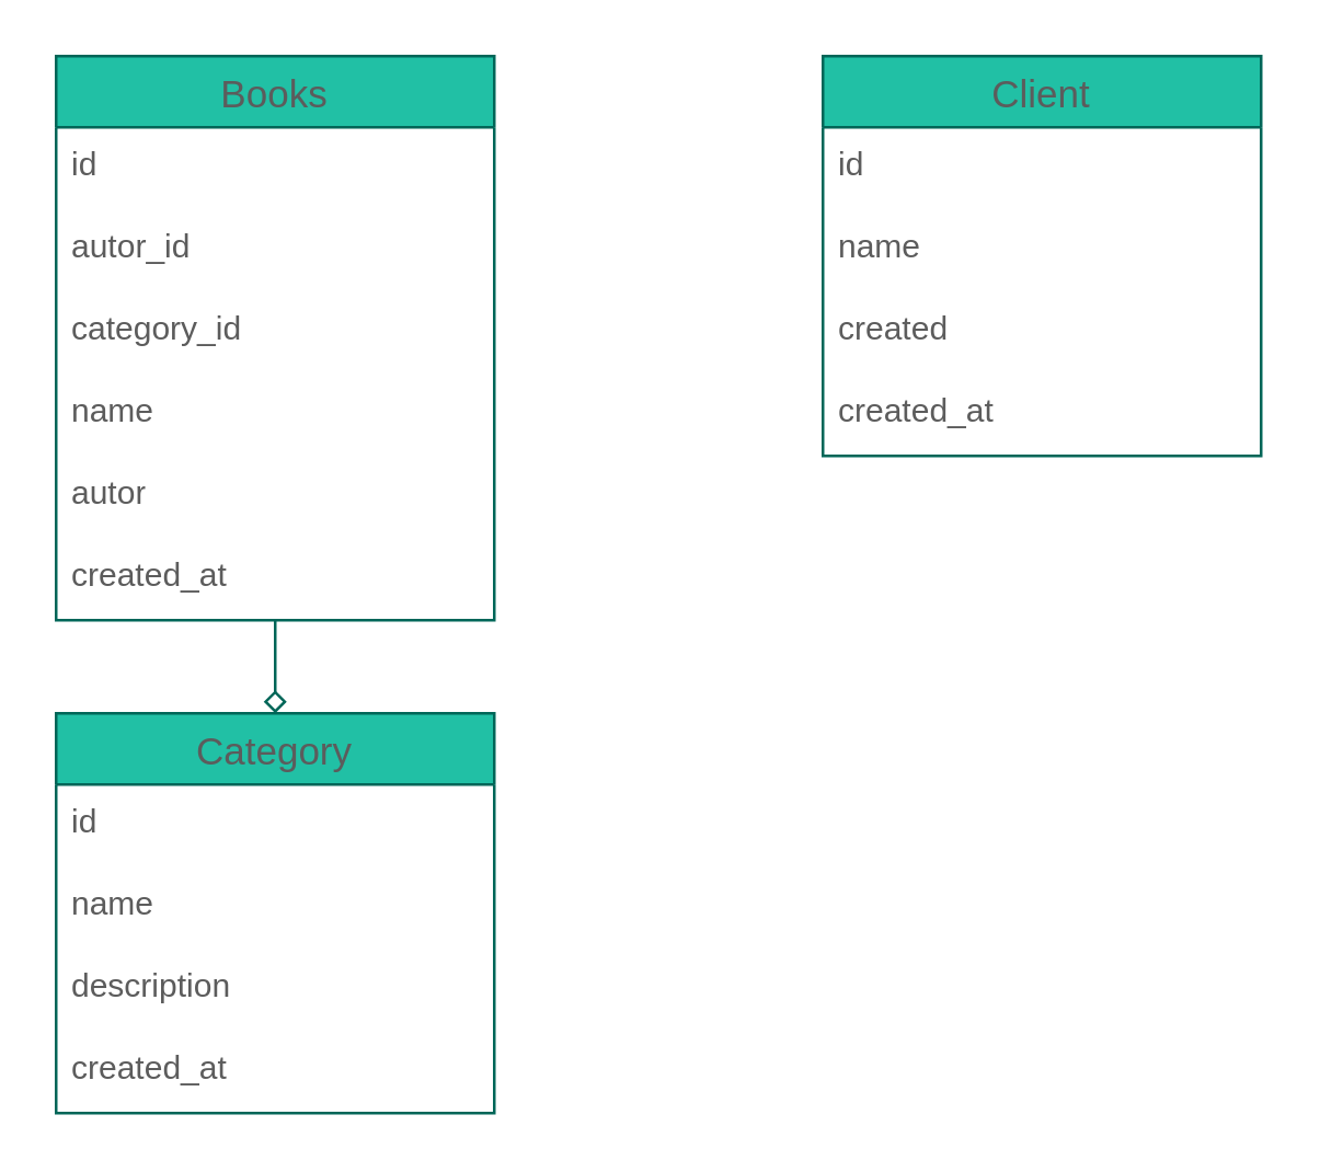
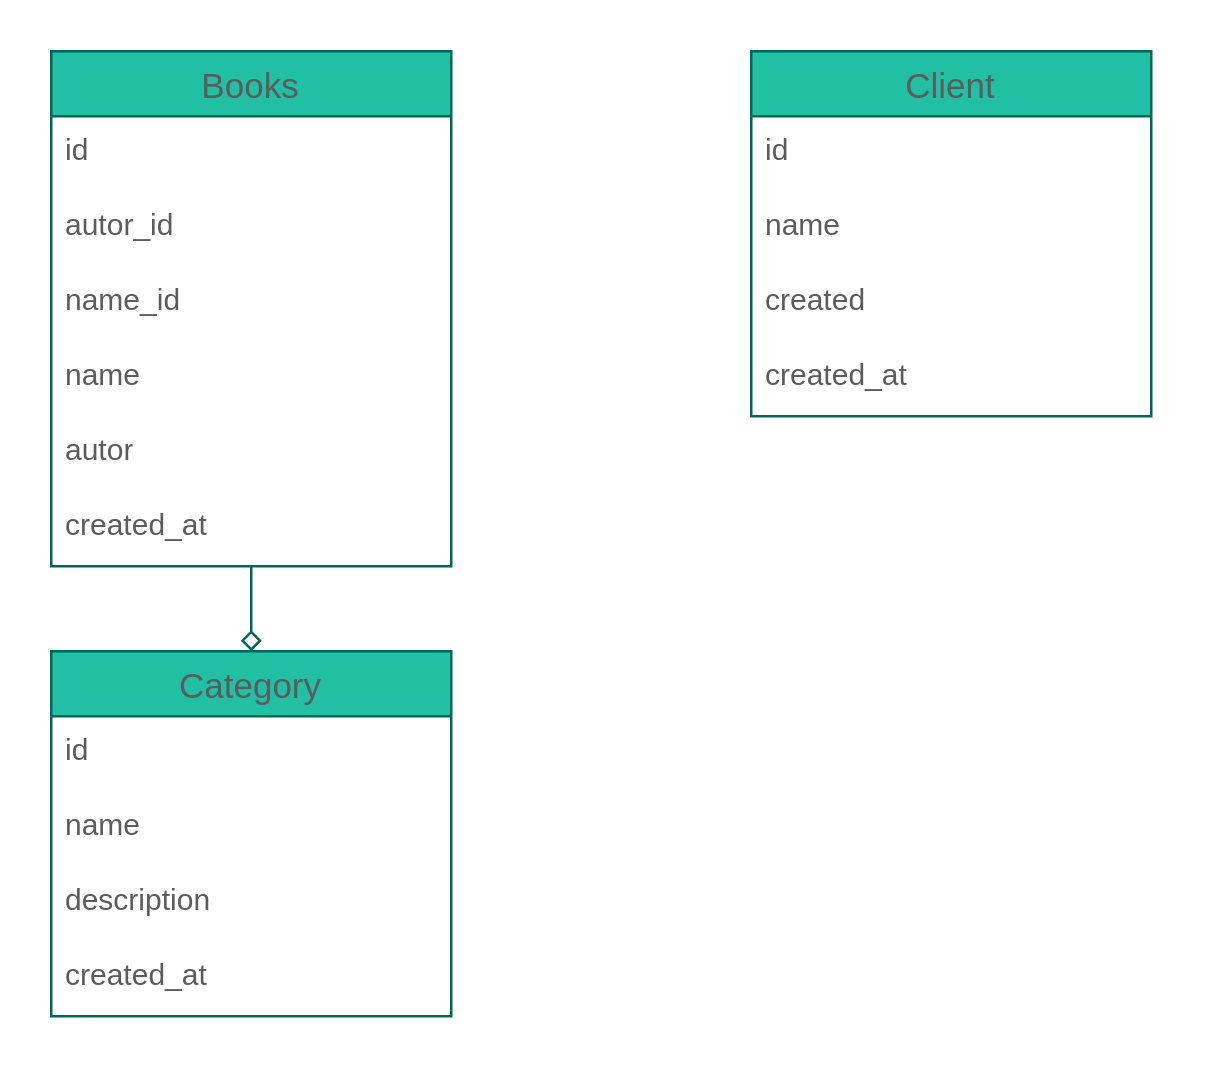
  <mxCell id="0" />
  <mxCell id="1" parent="0" />
  <mxCell id="2" style="edgeStyle=none;rounded=0;orthogonalLoop=1;jettySize=auto;html=1;entryX=0.5;entryY=0;entryDx=0;entryDy=0;strokeColor=#006658;fontColor=#5C5C5C;fillColor=#21C0A5;endArrow=diamond;endFill=0;" parent="1" source="3" target="15" edge="1"><mxGeometry relative="1" as="geometry" /></mxCell>
  <mxCell id="3" value="Books" style="swimlane;fontStyle=0;childLayout=stackLayout;horizontal=1;startSize=26;horizontalStack=0;resizeParent=1;resizeParentMax=0;resizeLast=0;collapsible=1;marginBottom=0;align=center;fontSize=14;strokeColor=#006658;fontColor=#5C5C5C;fillColor=#21C0A5;" parent="1" vertex="1"><mxGeometry x="20" y="20" width="160" height="206" as="geometry"><mxRectangle x="610" y="140" width="60" height="30" as="alternateBounds" /></mxGeometry></mxCell>
  <mxCell id="4" value="id" style="text;strokeColor=none;fillColor=none;spacingLeft=4;spacingRight=4;overflow=hidden;rotatable=0;points=[[0,0.5],[1,0.5]];portConstraint=eastwest;fontSize=12;whiteSpace=wrap;html=1;fontColor=#5C5C5C;" parent="3" vertex="1"><mxGeometry y="26" width="160" height="30" as="geometry" /></mxCell>
  <mxCell id="5" value="autor_id" style="text;strokeColor=none;fillColor=none;spacingLeft=4;spacingRight=4;overflow=hidden;rotatable=0;points=[[0,0.5],[1,0.5]];portConstraint=eastwest;fontSize=12;whiteSpace=wrap;html=1;fontColor=#5C5C5C;" parent="3" vertex="1"><mxGeometry y="56" width="160" height="30" as="geometry" /></mxCell>
- <mxCell id="6" value="category_id" style="text;strokeColor=none;fillColor=none;spacingLeft=4;spacingRight=4;overflow=hidden;rotatable=0;points=[[0,0.5],[1,0.5]];portConstraint=eastwest;fontSize=12;whiteSpace=wrap;html=1;fontColor=#5C5C5C;" parent="3" vertex="1"><mxGeometry y="86" width="160" height="30" as="geometry" /></mxCell>
+ <mxCell id="6" value="name_id" style="text;strokeColor=none;fillColor=none;spacingLeft=4;spacingRight=4;overflow=hidden;rotatable=0;points=[[0,0.5],[1,0.5]];portConstraint=eastwest;fontSize=12;whiteSpace=wrap;html=1;fontColor=#5C5C5C;" parent="3" vertex="1"><mxGeometry y="86" width="160" height="30" as="geometry" /></mxCell>
  <mxCell id="7" value="name" style="text;strokeColor=none;fillColor=none;spacingLeft=4;spacingRight=4;overflow=hidden;rotatable=0;points=[[0,0.5],[1,0.5]];portConstraint=eastwest;fontSize=12;whiteSpace=wrap;html=1;fontColor=#5C5C5C;" parent="3" vertex="1"><mxGeometry y="116" width="160" height="30" as="geometry" /></mxCell>
  <mxCell id="8" value="autor" style="text;strokeColor=none;fillColor=none;spacingLeft=4;spacingRight=4;overflow=hidden;rotatable=0;points=[[0,0.5],[1,0.5]];portConstraint=eastwest;fontSize=12;whiteSpace=wrap;html=1;fontColor=#5C5C5C;" parent="3" vertex="1"><mxGeometry y="146" width="160" height="30" as="geometry" /></mxCell>
  <mxCell id="9" value="created_at" style="text;strokeColor=none;fillColor=none;spacingLeft=4;spacingRight=4;overflow=hidden;rotatable=0;points=[[0,0.5],[1,0.5]];portConstraint=eastwest;fontSize=12;whiteSpace=wrap;html=1;fontColor=#5C5C5C;" parent="3" vertex="1"><mxGeometry y="176" width="160" height="30" as="geometry" /></mxCell>
  <mxCell id="10" value="Client" style="swimlane;fontStyle=0;childLayout=stackLayout;horizontal=1;startSize=26;horizontalStack=0;resizeParent=1;resizeParentMax=0;resizeLast=0;collapsible=1;marginBottom=0;align=center;fontSize=14;strokeColor=#006658;fontColor=#5C5C5C;fillColor=#21C0A5;" parent="1" vertex="1"><mxGeometry x="300" y="20" width="160" height="146" as="geometry"><mxRectangle x="610" y="140" width="60" height="30" as="alternateBounds" /></mxGeometry></mxCell>
  <mxCell id="11" value="id" style="text;strokeColor=none;fillColor=none;spacingLeft=4;spacingRight=4;overflow=hidden;rotatable=0;points=[[0,0.5],[1,0.5]];portConstraint=eastwest;fontSize=12;whiteSpace=wrap;html=1;fontColor=#5C5C5C;" parent="10" vertex="1"><mxGeometry y="26" width="160" height="30" as="geometry" /></mxCell>
  <mxCell id="12" value="name" style="text;strokeColor=none;fillColor=none;spacingLeft=4;spacingRight=4;overflow=hidden;rotatable=0;points=[[0,0.5],[1,0.5]];portConstraint=eastwest;fontSize=12;whiteSpace=wrap;html=1;fontColor=#5C5C5C;" parent="10" vertex="1"><mxGeometry y="56" width="160" height="30" as="geometry" /></mxCell>
  <mxCell id="13" value="created" style="text;strokeColor=none;fillColor=none;spacingLeft=4;spacingRight=4;overflow=hidden;rotatable=0;points=[[0,0.5],[1,0.5]];portConstraint=eastwest;fontSize=12;whiteSpace=wrap;html=1;fontColor=#5C5C5C;" parent="10" vertex="1"><mxGeometry y="86" width="160" height="30" as="geometry" /></mxCell>
  <mxCell id="14" value="created_at" style="text;strokeColor=none;fillColor=none;spacingLeft=4;spacingRight=4;overflow=hidden;rotatable=0;points=[[0,0.5],[1,0.5]];portConstraint=eastwest;fontSize=12;whiteSpace=wrap;html=1;fontColor=#5C5C5C;" parent="10" vertex="1"><mxGeometry y="116" width="160" height="30" as="geometry" /></mxCell>
  <mxCell id="15" value="Category" style="swimlane;fontStyle=0;childLayout=stackLayout;horizontal=1;startSize=26;horizontalStack=0;resizeParent=1;resizeParentMax=0;resizeLast=0;collapsible=1;marginBottom=0;align=center;fontSize=14;strokeColor=#006658;fontColor=#5C5C5C;fillColor=#21C0A5;" parent="1" vertex="1"><mxGeometry x="20" y="260" width="160" height="146" as="geometry"><mxRectangle x="610" y="140" width="60" height="30" as="alternateBounds" /></mxGeometry></mxCell>
  <mxCell id="16" value="id" style="text;strokeColor=none;fillColor=none;spacingLeft=4;spacingRight=4;overflow=hidden;rotatable=0;points=[[0,0.5],[1,0.5]];portConstraint=eastwest;fontSize=12;whiteSpace=wrap;html=1;fontColor=#5C5C5C;" parent="15" vertex="1"><mxGeometry y="26" width="160" height="30" as="geometry" /></mxCell>
  <mxCell id="17" value="name" style="text;strokeColor=none;fillColor=none;spacingLeft=4;spacingRight=4;overflow=hidden;rotatable=0;points=[[0,0.5],[1,0.5]];portConstraint=eastwest;fontSize=12;whiteSpace=wrap;html=1;fontColor=#5C5C5C;" parent="15" vertex="1"><mxGeometry y="56" width="160" height="30" as="geometry" /></mxCell>
  <mxCell id="18" value="description" style="text;strokeColor=none;fillColor=none;spacingLeft=4;spacingRight=4;overflow=hidden;rotatable=0;points=[[0,0.5],[1,0.5]];portConstraint=eastwest;fontSize=12;whiteSpace=wrap;html=1;fontColor=#5C5C5C;" parent="15" vertex="1"><mxGeometry y="86" width="160" height="30" as="geometry" /></mxCell>
  <mxCell id="19" value="created_at" style="text;strokeColor=none;fillColor=none;spacingLeft=4;spacingRight=4;overflow=hidden;rotatable=0;points=[[0,0.5],[1,0.5]];portConstraint=eastwest;fontSize=12;whiteSpace=wrap;html=1;fontColor=#5C5C5C;" parent="15" vertex="1"><mxGeometry y="116" width="160" height="30" as="geometry" /></mxCell>
